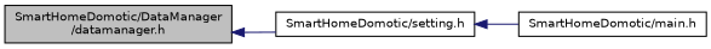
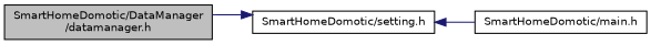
  digraph {
    rankdir=LR
    node [color=black fillcolor=white fontname=Helvetica fontsize=10 shape=record style=filled]
    edge [color=midnightblue dir=back fontname=Helvetica fontsize=10 labelfontname=Helvetica labelfontsize=10 style=solid]
    n1 [fillcolor=grey75 fontcolor=black height=0.2 label="SmartHomeDomotic/DataManager\l/datamanager.h" width=0.4]
    n2 [height=0.2 label="SmartHomeDomotic/setting.h" width=0.4]
    n3 [height=0.2 label="SmartHomeDomotic/main.h" width=0.4]
-   n1 -> n2
+   n2 -> n1
    n2 -> n3
  }
